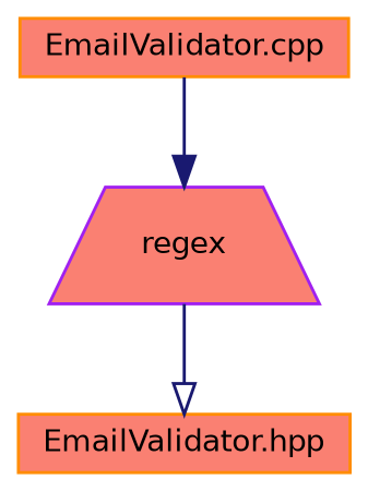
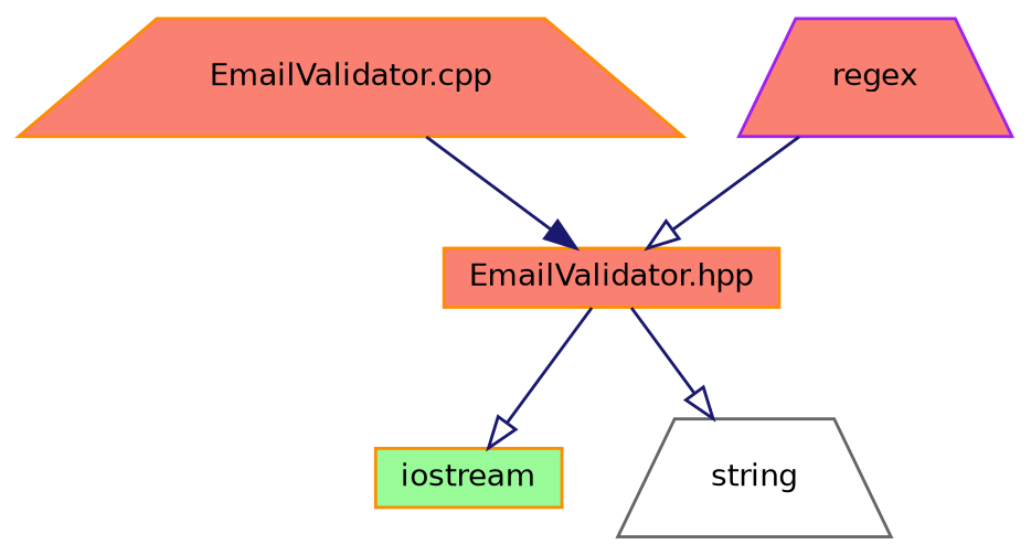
  digraph {
    node [color=darkorange fillcolor=salmon fontname=Helvetica fontsize=10 shape=trapezium style=filled]
    edge [arrowhead=onormal color=midnightblue fontname=Helvetica fontsize=10 labelfontname=Helvetica labelfontsize=10 style=solid]
-   n1 [fontcolor=black height=0.2 label="EmailValidator.cpp" shape=box width=0.4]
+   n1 [fontcolor=black height=0.2 label="EmailValidator.cpp" width=0.4]
    n2 [height=0.2 label="EmailValidator.hpp" shape=box width=0.4]
+   n3 [fillcolor=palegreen height=0.2 label=iostream shape=box width=0.4]
+   n4 [color=gray40 fillcolor=white height=0.2 label=string width=0.4]
    n5 [color=purple height=0.2 label=regex width=0.4]
-   n1 -> n5 [arrowhead=normal]
+   n1 -> n2 [arrowhead=normal]
+   n2 -> n3
+   n2 -> n4
    n5 -> n2
  }
